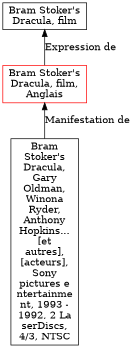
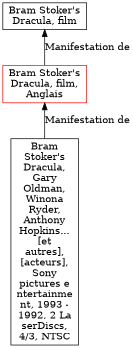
  digraph {
    rankdir=BT
    node [align=left shape=rect]
    n1 [color=red label="Bram Stoker's\nDracula, film,\nAnglais"]
    n2 [label="Bram Stoker's\nDracula, film"]
    n3 [label="Bram\nStoker's\nDracula,\nGary\nOldman,\nWinona\nRyder,\nAnthony\nHopkins...\n[et\nautres],\n[acteurs],\nSony\npictures e\nntertainme\nnt, 1993 -\n1992, 2 La\nserDiscs,\n4/3, NTSC"]
-   n1 -> n2 [label="Expression de"]
+   n1 -> n2 [label="Manifestation de"]
    n3 -> n1 [label="Manifestation de"]
  }
